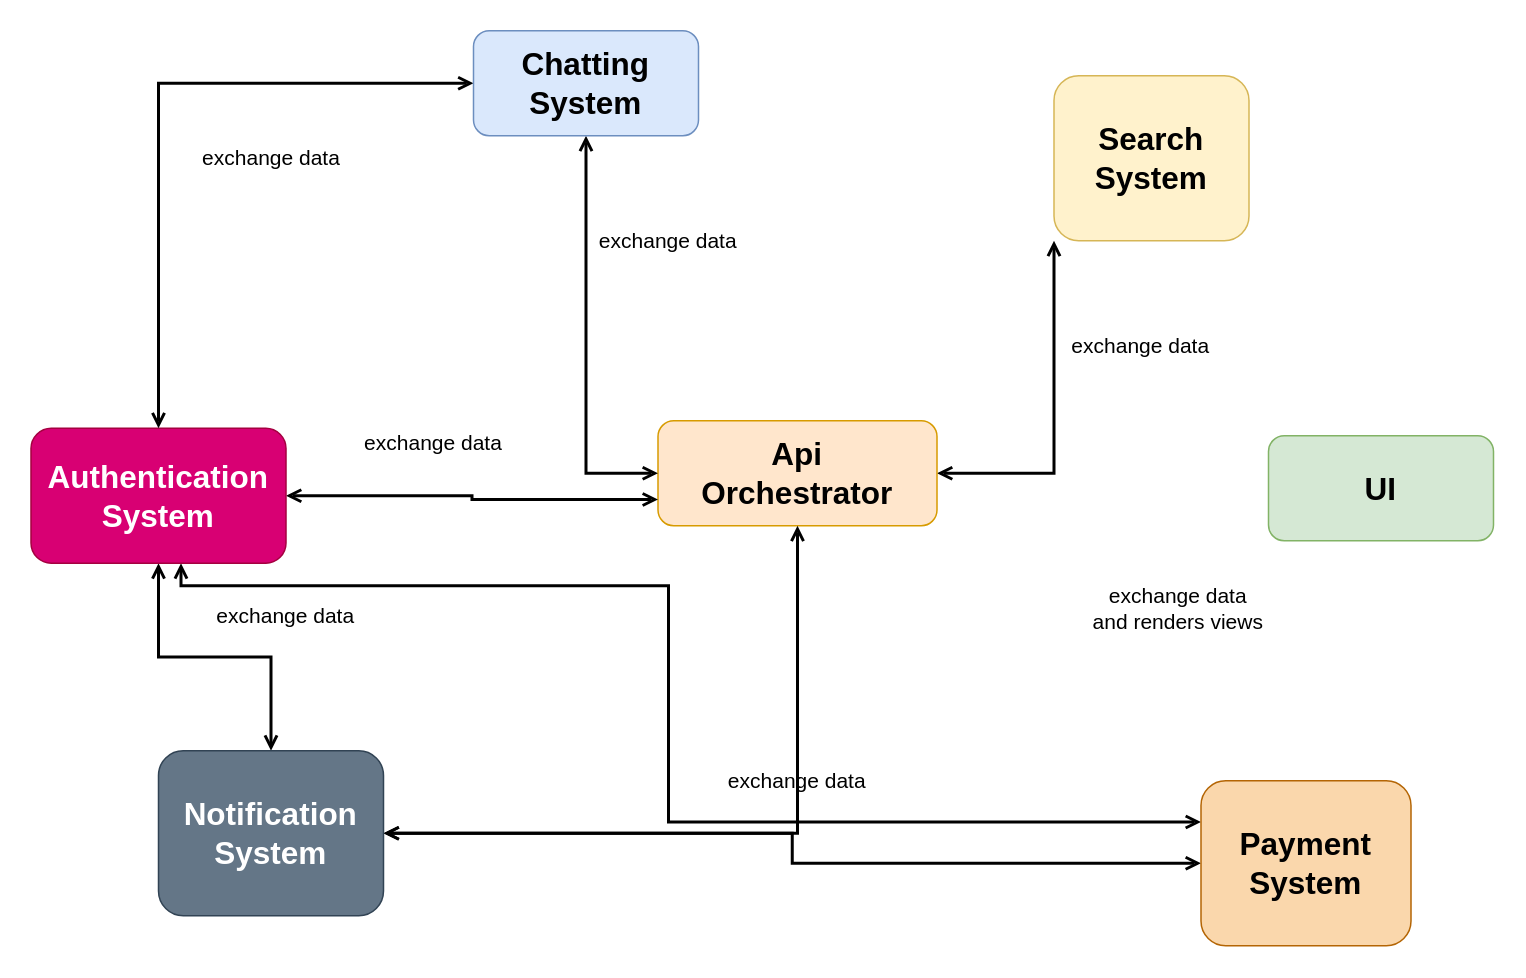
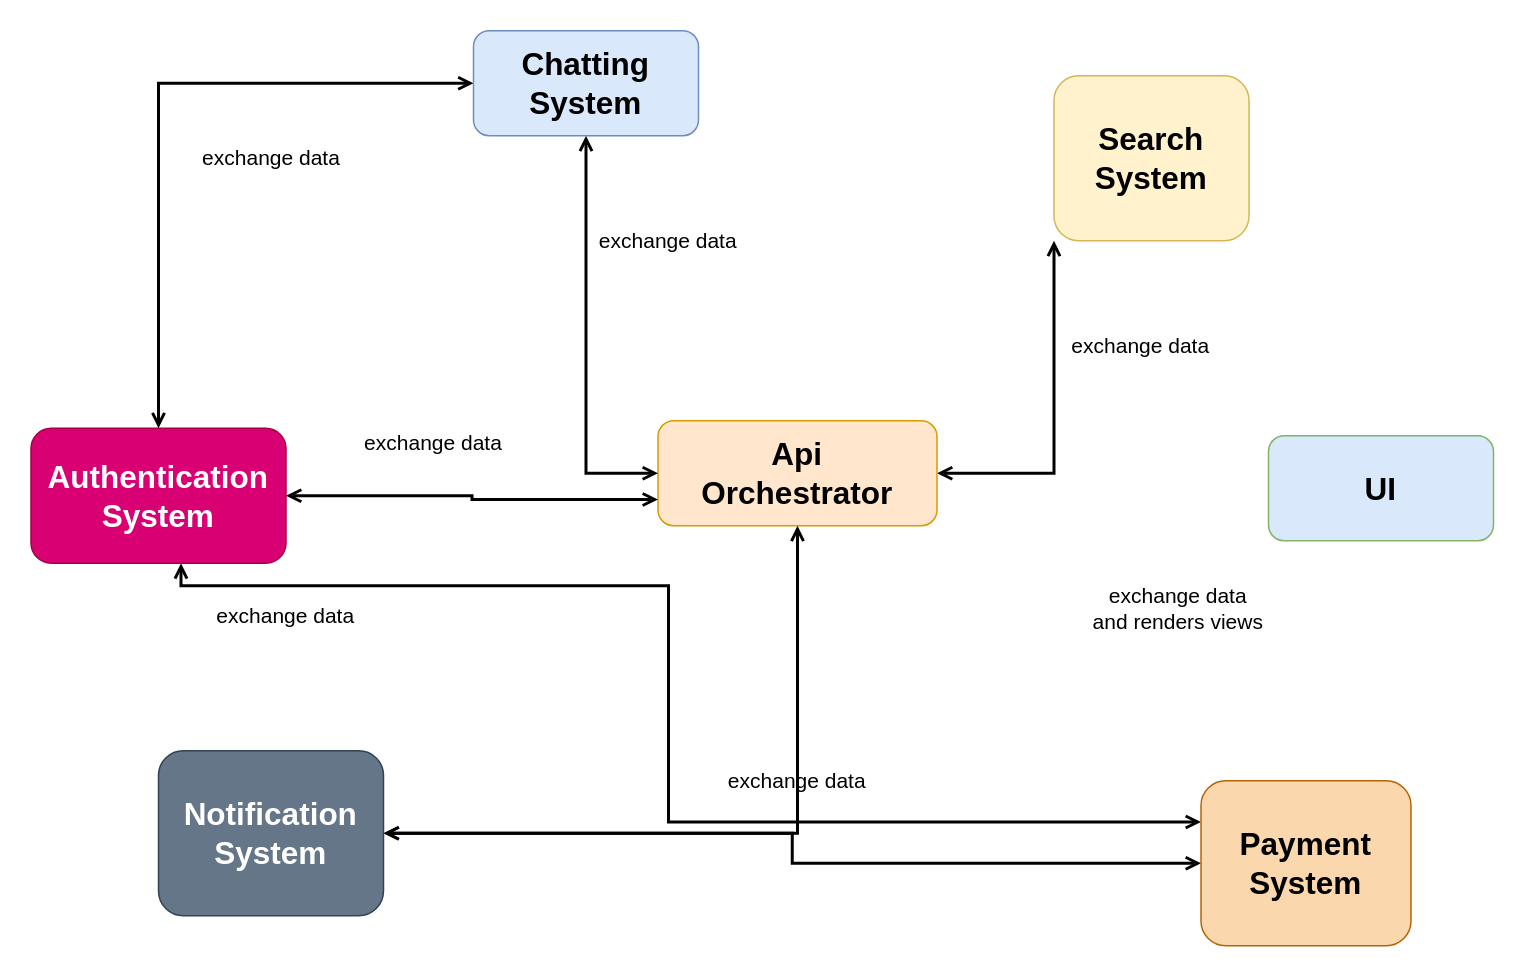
  <mxCell id="0" />
  <mxCell id="1" parent="0" />
  <mxCell id="2" style="edgeStyle=orthogonalEdgeStyle;rounded=0;orthogonalLoop=1;jettySize=auto;html=1;entryX=0;entryY=1;entryDx=0;entryDy=0;startArrow=open;startFill=0;endArrow=open;endFill=0;strokeWidth=2;" edge="1" parent="1" source="3" target="15"><mxGeometry relative="1" as="geometry" /></mxCell>
  <mxCell id="3" value="&lt;b style=&quot;font-size: 21px&quot;&gt;Api&lt;br&gt;Orchestrator&lt;/b&gt;" style="rounded=1;whiteSpace=wrap;html=1;fillColor=#ffe6cc;strokeColor=#d79b00;" vertex="1" parent="1"><mxGeometry x="438" y="280" width="186" height="70" as="geometry" /></mxCell>
- <mxCell id="4" style="edgeStyle=orthogonalEdgeStyle;rounded=0;orthogonalLoop=1;jettySize=auto;html=1;startArrow=open;startFill=0;endArrow=open;endFill=0;strokeWidth=2;" edge="1" parent="1" source="7" target="13"><mxGeometry relative="1" as="geometry" /></mxCell>
  <mxCell id="5" style="edgeStyle=orthogonalEdgeStyle;rounded=0;orthogonalLoop=1;jettySize=auto;html=1;entryX=0;entryY=0.75;entryDx=0;entryDy=0;startArrow=open;startFill=0;endArrow=open;endFill=0;strokeWidth=2;" edge="1" parent="1" source="7" target="3"><mxGeometry relative="1" as="geometry" /></mxCell>
  <mxCell id="6" style="edgeStyle=orthogonalEdgeStyle;rounded=0;orthogonalLoop=1;jettySize=auto;html=1;entryX=0;entryY=0.25;entryDx=0;entryDy=0;startArrow=open;startFill=0;endArrow=open;endFill=0;strokeWidth=2;" edge="1" parent="1" source="7" target="14"><mxGeometry relative="1" as="geometry"><Array as="points"><mxPoint x="120" y="390" /><mxPoint x="445" y="390" /><mxPoint x="445" y="548" /></Array></mxGeometry></mxCell>
  <mxCell id="7" value="&lt;b style=&quot;font-size: 21px&quot;&gt;Authentication&lt;br&gt;System&lt;/b&gt;" style="rounded=1;whiteSpace=wrap;html=1;fillColor=#d80073;strokeColor=#A50040;fontColor=#ffffff;" vertex="1" parent="1"><mxGeometry x="20" y="285" width="170" height="90" as="geometry" /></mxCell>
  <mxCell id="8" style="edgeStyle=orthogonalEdgeStyle;rounded=0;orthogonalLoop=1;jettySize=auto;html=1;entryX=0;entryY=0.5;entryDx=0;entryDy=0;startArrow=open;startFill=0;endArrow=open;endFill=0;strokeWidth=2;" edge="1" parent="1" source="10" target="3"><mxGeometry relative="1" as="geometry" /></mxCell>
  <mxCell id="9" style="edgeStyle=orthogonalEdgeStyle;rounded=0;orthogonalLoop=1;jettySize=auto;html=1;startArrow=open;startFill=0;endArrow=open;endFill=0;strokeWidth=2;" edge="1" parent="1" source="10" target="7"><mxGeometry relative="1" as="geometry" /></mxCell>
  <mxCell id="10" value="&lt;b style=&quot;font-size: 21px&quot;&gt;Chatting&lt;br&gt;System&lt;/b&gt;" style="rounded=1;whiteSpace=wrap;html=1;fillColor=#dae8fc;strokeColor=#6c8ebf;" vertex="1" parent="1"><mxGeometry x="315" y="20" width="150" height="70" as="geometry" /></mxCell>
  <mxCell id="11" style="edgeStyle=orthogonalEdgeStyle;rounded=0;orthogonalLoop=1;jettySize=auto;html=1;entryX=0.5;entryY=1;entryDx=0;entryDy=0;startArrow=open;startFill=0;endArrow=open;endFill=0;strokeWidth=2;" edge="1" parent="1" source="13" target="3"><mxGeometry relative="1" as="geometry" /></mxCell>
  <mxCell id="12" style="edgeStyle=orthogonalEdgeStyle;rounded=0;orthogonalLoop=1;jettySize=auto;html=1;entryX=0;entryY=0.5;entryDx=0;entryDy=0;startArrow=open;startFill=0;endArrow=open;endFill=0;strokeWidth=2;" edge="1" parent="1" source="13" target="14"><mxGeometry relative="1" as="geometry" /></mxCell>
  <mxCell id="13" value="&lt;b style=&quot;font-size: 21px&quot;&gt;Notification&lt;br&gt;System&lt;/b&gt;" style="rounded=1;whiteSpace=wrap;html=1;fillColor=#647687;strokeColor=#314354;fontColor=#ffffff;" vertex="1" parent="1"><mxGeometry x="105" y="500" width="150" height="110" as="geometry" /></mxCell>
  <mxCell id="14" value="&lt;b style=&quot;font-size: 21px&quot;&gt;Payment&lt;br&gt;System&lt;/b&gt;" style="rounded=1;whiteSpace=wrap;html=1;fillColor=#fad7ac;strokeColor=#b46504;" vertex="1" parent="1"><mxGeometry x="800" y="520" width="140" height="110" as="geometry" /></mxCell>
  <mxCell id="15" value="&lt;b style=&quot;font-size: 21px&quot;&gt;Search&lt;br&gt;System&lt;/b&gt;" style="rounded=1;whiteSpace=wrap;html=1;fillColor=#fff2cc;strokeColor=#d6b656;" vertex="1" parent="1"><mxGeometry x="702" y="50" width="130" height="110" as="geometry" /></mxCell>
- <mxCell id="16" value="&lt;span style=&quot;font-size: 21px&quot;&gt;&lt;b&gt;UI&lt;/b&gt;&lt;/span&gt;" style="rounded=1;whiteSpace=wrap;html=1;fillColor=#d5e8d4;strokeColor=#82b366;" vertex="1" parent="1"><mxGeometry x="845" y="290" width="150" height="70" as="geometry" /></mxCell>
+ <mxCell id="16" value="&lt;span style=&quot;font-size: 21px&quot;&gt;&lt;b&gt;UI&lt;/b&gt;&lt;/span&gt;" style="rounded=1;whiteSpace=wrap;html=1;fillColor=#dae8fc;strokeColor=#82b366;" vertex="1" parent="1"><mxGeometry x="845" y="290" width="150" height="70" as="geometry" /></mxCell>
  <mxCell id="17" value="&lt;font style=&quot;font-size: 14px&quot;&gt;exchange data&lt;/font&gt;" style="text;html=1;strokeColor=none;fillColor=none;align=center;verticalAlign=middle;whiteSpace=wrap;rounded=0;" vertex="1" parent="1"><mxGeometry x="705" y="210" width="110" height="40" as="geometry" /></mxCell>
  <mxCell id="18" value="&lt;font style=&quot;font-size: 14px&quot;&gt;exchange data&lt;br&gt;and renders views&lt;br&gt;&lt;/font&gt;" style="text;html=1;strokeColor=none;fillColor=none;align=center;verticalAlign=middle;whiteSpace=wrap;rounded=0;" vertex="1" parent="1"><mxGeometry x="715" y="380" width="140" height="50" as="geometry" /></mxCell>
  <mxCell id="19" value="&lt;font style=&quot;font-size: 14px&quot;&gt;exchange data&lt;/font&gt;" style="text;html=1;strokeColor=none;fillColor=none;align=center;verticalAlign=middle;whiteSpace=wrap;rounded=0;" vertex="1" parent="1"><mxGeometry x="471" y="500" width="120" height="40" as="geometry" /></mxCell>
  <mxCell id="20" value="&lt;font style=&quot;font-size: 14px&quot;&gt;exchange data&lt;/font&gt;" style="text;html=1;strokeColor=none;fillColor=none;align=center;verticalAlign=middle;whiteSpace=wrap;rounded=0;" vertex="1" parent="1"><mxGeometry x="395" y="140" width="100" height="40" as="geometry" /></mxCell>
  <mxCell id="21" value="&lt;font style=&quot;font-size: 14px&quot;&gt;exchange data&lt;/font&gt;" style="text;html=1;strokeColor=none;fillColor=none;align=center;verticalAlign=middle;whiteSpace=wrap;rounded=0;" vertex="1" parent="1"><mxGeometry x="240" y="280" width="97" height="30" as="geometry" /></mxCell>
  <mxCell id="22" value="&lt;font style=&quot;font-size: 14px&quot;&gt;exchange data&lt;/font&gt;" style="text;html=1;strokeColor=none;fillColor=none;align=center;verticalAlign=middle;whiteSpace=wrap;rounded=0;" vertex="1" parent="1"><mxGeometry x="140" y="390" width="100" height="40" as="geometry" /></mxCell>
  <mxCell id="23" value="&lt;font style=&quot;font-size: 14px&quot;&gt;exchange data&lt;/font&gt;" style="text;html=1;strokeColor=none;fillColor=none;align=center;verticalAlign=middle;whiteSpace=wrap;rounded=0;" vertex="1" parent="1"><mxGeometry x="131.5" y="90" width="97" height="30" as="geometry" /></mxCell>
